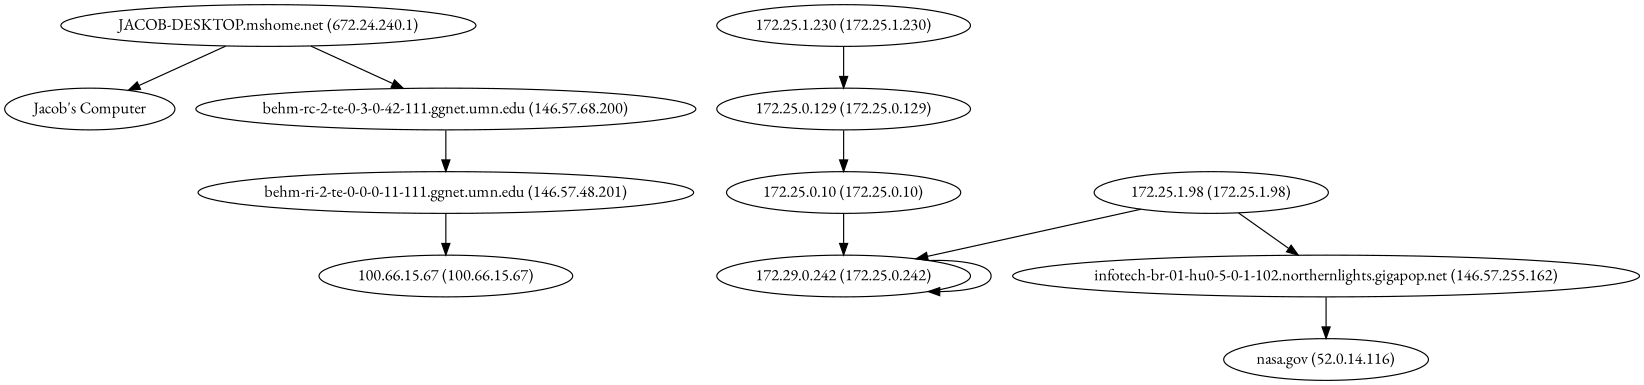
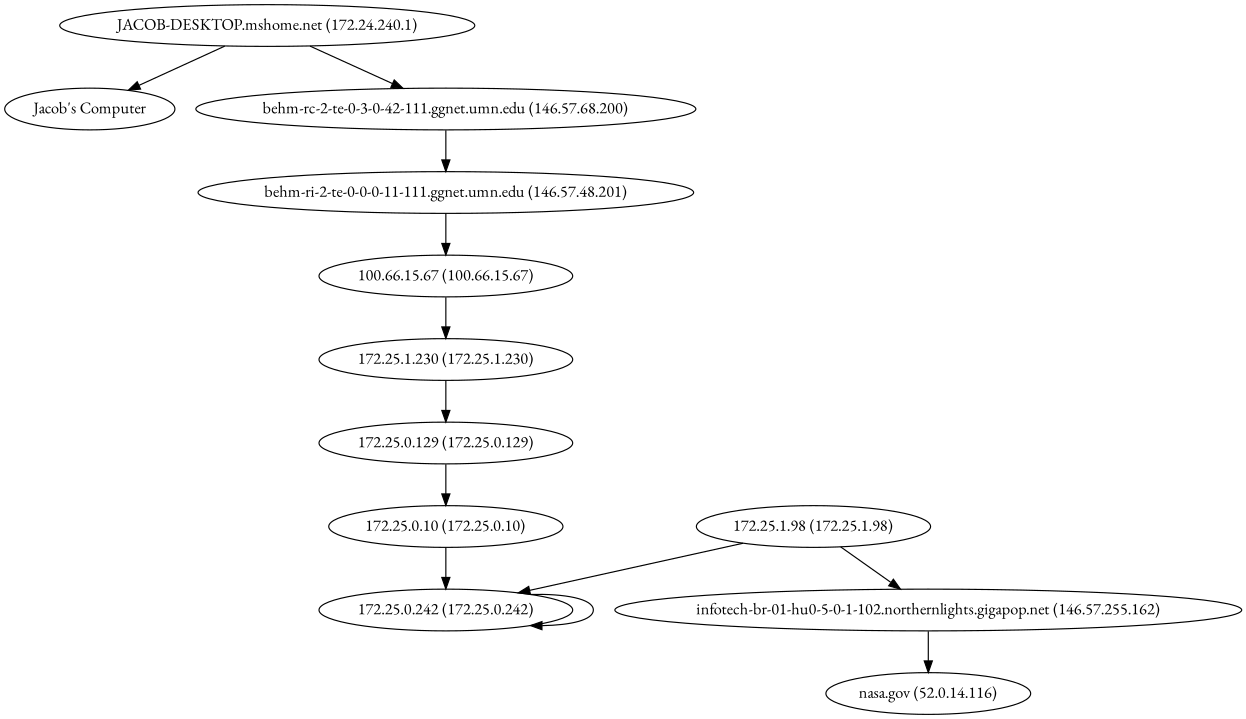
  digraph {
    fontname="EB Garamond"
    node [fontname="EB Garamond"]
    edge [fontname="EB Garamond"]
-   "JACOB-DESKTOP.mshome.net (172.24.240.1)" [label="JACOB-DESKTOP.mshome.net (672.24.240.1)"]
+   "JACOB-DESKTOP.mshome.net (172.24.240.1)"
    "Jacob's Computer"
    n3 [label="behm-rc-2-te-0-3-0-42-111.ggnet.umn.edu (146.57.68.200)"]
    "behm-ri-2-te-0-0-0-11-111.ggnet.umn.edu (146.57.48.201)"
    "100.66.15.67 (100.66.15.67)"
    "172.25.1.230 (172.25.1.230)"
    "172.25.0.129 (172.25.0.129)"
    "172.25.0.10 (172.25.0.10)"
-   "172.25.0.242 (172.25.0.242)" [label="172.29.0.242 (172.25.0.242)"]
+   "172.25.0.242 (172.25.0.242)"
    "172.25.1.98 (172.25.1.98)"
    "infotech-br-01-hu0-5-0-1-102.northernlights.gigapop.net (146.57.255.162)"
    "nasa.gov (52.0.14.116)"
    "JACOB-DESKTOP.mshome.net (172.24.240.1)" -> "Jacob's Computer"
    "JACOB-DESKTOP.mshome.net (172.24.240.1)" -> n3
    n3 -> "behm-ri-2-te-0-0-0-11-111.ggnet.umn.edu (146.57.48.201)"
    "behm-ri-2-te-0-0-0-11-111.ggnet.umn.edu (146.57.48.201)" -> "100.66.15.67 (100.66.15.67)"
+   "100.66.15.67 (100.66.15.67)" -> "172.25.1.230 (172.25.1.230)"
    "172.25.1.230 (172.25.1.230)" -> "172.25.0.129 (172.25.0.129)"
    "172.25.0.129 (172.25.0.129)" -> "172.25.0.10 (172.25.0.10)"
    "172.25.0.10 (172.25.0.10)" -> "172.25.0.242 (172.25.0.242)"
    "172.25.0.242 (172.25.0.242)" -> "172.25.0.242 (172.25.0.242)"
    "172.25.1.98 (172.25.1.98)" -> "172.25.0.242 (172.25.0.242)"
    "172.25.1.98 (172.25.1.98)" -> "infotech-br-01-hu0-5-0-1-102.northernlights.gigapop.net (146.57.255.162)"
    "infotech-br-01-hu0-5-0-1-102.northernlights.gigapop.net (146.57.255.162)" -> "nasa.gov (52.0.14.116)"
  }
